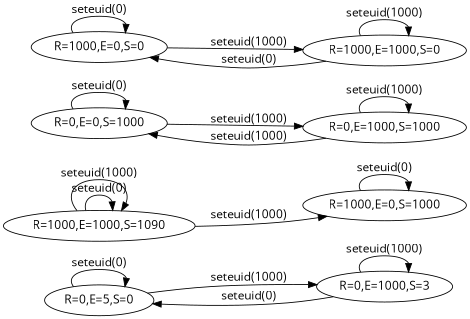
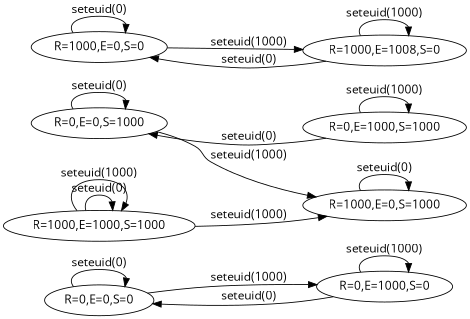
  digraph {
    fontname="Open Sans"
    rankdir=LR
    node [fontname="Open Sans"]
    edge [fontname="Open Sans"]
-   "R=0,E=0,S=0" [label="R=0,E=5,S=0"]
-   "R=0,E=1000,S=0" [label="R=0,E=1000,S=3"]
+   "R=0,E=0,S=0"
+   "R=0,E=1000,S=0"
    "R=0,E=0,S=1000"
    "R=0,E=1000,S=1000"
    "R=1000,E=0,S=0"
-   "R=1000,E=1000,S=0"
+   "R=1000,E=1000,S=0" [label="R=1000,E=1008,S=0"]
    "R=1000,E=0,S=1000"
-   "R=1000,E=1000,S=1000" [label="R=1000,E=1000,S=1090"]
+   "R=1000,E=1000,S=1000"
    "R=0,E=0,S=0" -> "R=0,E=0,S=0" [label="seteuid(0)"]
    "R=0,E=0,S=0" -> "R=0,E=1000,S=0" [label="seteuid(1000)"]
    "R=0,E=1000,S=0" -> "R=0,E=0,S=0" [label="seteuid(0)"]
    "R=0,E=1000,S=0" -> "R=0,E=1000,S=0" [label="seteuid(1000)"]
    "R=0,E=0,S=1000" -> "R=0,E=0,S=1000" [label="seteuid(0)"]
-   "R=0,E=0,S=1000" -> "R=0,E=1000,S=1000" [label="seteuid(1000)"]
-   "R=0,E=1000,S=1000" -> "R=0,E=0,S=1000" [label="seteuid(1000)"]
+   "R=0,E=0,S=1000" -> "R=1000,E=0,S=1000" [label="seteuid(1000)"]
+   "R=0,E=1000,S=1000" -> "R=0,E=0,S=1000" [label="seteuid(0)"]
    "R=0,E=1000,S=1000" -> "R=0,E=1000,S=1000" [label="seteuid(1000)"]
    "R=1000,E=0,S=0" -> "R=1000,E=0,S=0" [label="seteuid(0)"]
    "R=1000,E=0,S=0" -> "R=1000,E=1000,S=0" [label="seteuid(1000)"]
    "R=1000,E=1000,S=0" -> "R=1000,E=0,S=0" [label="seteuid(0)"]
    "R=1000,E=1000,S=0" -> "R=1000,E=1000,S=0" [label="seteuid(1000)"]
    "R=1000,E=0,S=1000" -> "R=1000,E=0,S=1000" [label="seteuid(0)"]
    "R=1000,E=1000,S=1000" -> "R=1000,E=0,S=1000" [label="seteuid(1000)"]
    "R=1000,E=1000,S=1000" -> "R=1000,E=1000,S=1000" [label="seteuid(0)"]
    "R=1000,E=1000,S=1000" -> "R=1000,E=1000,S=1000" [label="seteuid(1000)"]
  }
